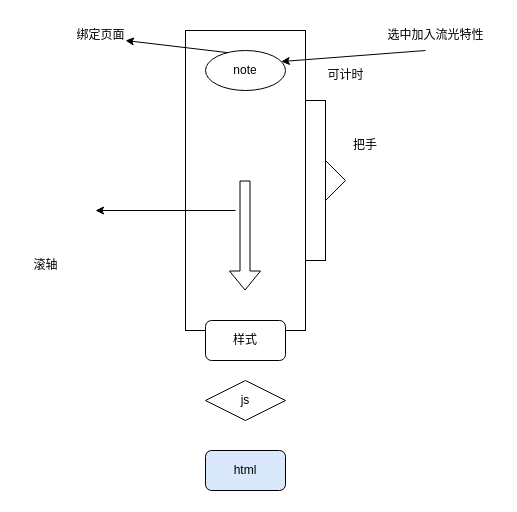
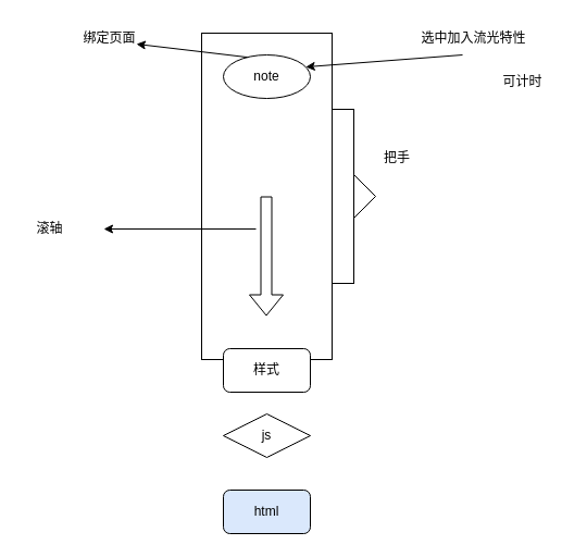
  <mxCell id="0" />
  <mxCell id="1" parent="0" />
  <mxCell id="2" value="" style="rounded=0;whiteSpace=wrap;html=1;" parent="1" vertex="1"><mxGeometry x="185" y="30" width="120" height="300" as="geometry" /></mxCell>
  <mxCell id="3" value="html" style="rounded=1;whiteSpace=wrap;html=1;fillColor=#dae8fc;" parent="1" vertex="1"><mxGeometry x="205" y="450" width="80" height="40" as="geometry" /></mxCell>
  <mxCell id="4" value="样式" style="rounded=1;whiteSpace=wrap;html=1;" parent="1" vertex="1"><mxGeometry x="205" y="320" width="80" height="40" as="geometry" /></mxCell>
  <mxCell id="5" value="js" style="rhombus;whiteSpace=wrap;html=1;" parent="1" vertex="1"><mxGeometry x="205" y="380" width="80" height="40" as="geometry" /></mxCell>
  <mxCell id="6" value="note" style="ellipse;whiteSpace=wrap;html=1;" parent="1" vertex="1"><mxGeometry x="205" y="50" width="80" height="40" as="geometry" /></mxCell>
  <mxCell id="7" value="" style="rounded=0;whiteSpace=wrap;html=1;" parent="1" vertex="1"><mxGeometry x="305" y="100" width="20" height="160" as="geometry" /></mxCell>
  <mxCell id="8" value="" style="triangle;whiteSpace=wrap;html=1;" parent="1" vertex="1"><mxGeometry x="325" y="160" width="20" height="40" as="geometry" /></mxCell>
  <mxCell id="9" value="把手" style="text;html=1;strokeColor=none;fillColor=none;align=center;verticalAlign=middle;whiteSpace=wrap;rounded=0;" parent="1" vertex="1"><mxGeometry x="335" y="130" width="60" height="30" as="geometry" /></mxCell>
- <mxCell id="10" value="可计时" style="text;html=1;align=center;verticalAlign=middle;resizable=0;points=[];autosize=1;strokeColor=none;fillColor=none;" parent="1" vertex="1"><mxGeometry x="315" y="60" width="60" height="30" as="geometry" /></mxCell>
+ <mxCell id="10" value="可计时" style="text;html=1;align=center;verticalAlign=middle;resizable=0;points=[];autosize=1;strokeColor=none;fillColor=none;" parent="1" vertex="1"><mxGeometry x="450" y="60" width="60" height="30" as="geometry" /></mxCell>
  <mxCell id="11" value="" style="shape=flexArrow;endArrow=classic;html=1;" parent="1" edge="1"><mxGeometry width="50" height="50" relative="1" as="geometry"><mxPoint x="244.5" y="180" as="sourcePoint" /><mxPoint x="244.5" y="290" as="targetPoint" /></mxGeometry></mxCell>
  <mxCell id="12" value="" style="endArrow=classic;html=1;" parent="1" edge="1"><mxGeometry width="50" height="50" relative="1" as="geometry"><mxPoint x="235" y="210" as="sourcePoint" /><mxPoint x="95" y="210" as="targetPoint" /></mxGeometry></mxCell>
- <mxCell id="13" value="滚轴" style="text;html=1;align=center;verticalAlign=middle;resizable=0;points=[];autosize=1;strokeColor=none;fillColor=none;" parent="1" vertex="1"><mxGeometry x="20" y="250" width="50" height="30" as="geometry" /></mxCell>
+ <mxCell id="13" value="滚轴" style="text;html=1;align=center;verticalAlign=middle;resizable=0;points=[];autosize=1;strokeColor=none;fillColor=none;" parent="1" vertex="1"><mxGeometry x="20" y="195" width="50" height="30" as="geometry" /></mxCell>
  <mxCell id="14" value="" style="endArrow=classic;html=1;exitX=0.25;exitY=0;exitDx=0;exitDy=0;" parent="1" source="6" edge="1"><mxGeometry width="50" height="50" relative="1" as="geometry"><mxPoint x="125" y="20" as="sourcePoint" /><mxPoint x="125" y="40" as="targetPoint" /></mxGeometry></mxCell>
  <mxCell id="15" value="绑定页面" style="text;html=1;align=center;verticalAlign=middle;resizable=0;points=[];autosize=1;strokeColor=none;fillColor=none;" parent="1" vertex="1"><mxGeometry x="65" y="20" width="70" height="30" as="geometry" /></mxCell>
  <mxCell id="16" value="" style="endArrow=classic;html=1;entryX=1;entryY=0.25;entryDx=0;entryDy=0;" edge="1" parent="1" target="6"><mxGeometry width="50" height="50" relative="1" as="geometry"><mxPoint x="425" y="50" as="sourcePoint" /><mxPoint x="465" y="40" as="targetPoint" /></mxGeometry></mxCell>
  <mxCell id="17" value="选中加入流光特性" style="text;html=1;align=center;verticalAlign=middle;resizable=0;points=[];autosize=1;strokeColor=none;fillColor=none;" vertex="1" parent="1"><mxGeometry x="375" y="20" width="120" height="30" as="geometry" /></mxCell>
